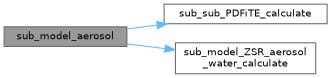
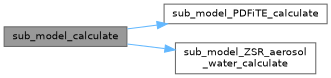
  digraph {
    rankdir=LR
    node [color=grey40 fillcolor=white fontname=Helvetica fontsize=10 shape=box style=filled]
    edge [color=steelblue1 fontname=Helvetica fontsize=10 labelfontname=Helvetica labelfontsize=10 style=solid]
-   n1 [color=gray40 fillcolor=grey60 fontcolor=black height=0.2 label=sub_model_aerosol width=0.4]
-   n2 [height=0.2 label=sub_sub_PDFiTE_calculate width=0.4]
+   n1 [color=gray40 fillcolor=grey60 fontcolor=black height=0.2 label=sub_model_calculate width=0.4]
+   n2 [height=0.2 label=sub_model_PDFiTE_calculate width=0.4]
    n3 [height=0.2 label="sub_model_ZSR_aerosol\l_water_calculate" width=0.4]
    n1 -> n2
    n1 -> n3
  }
